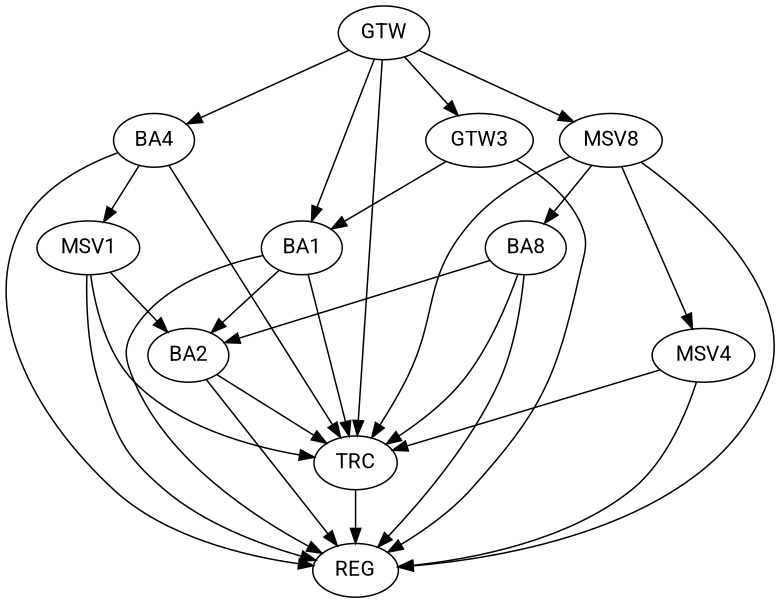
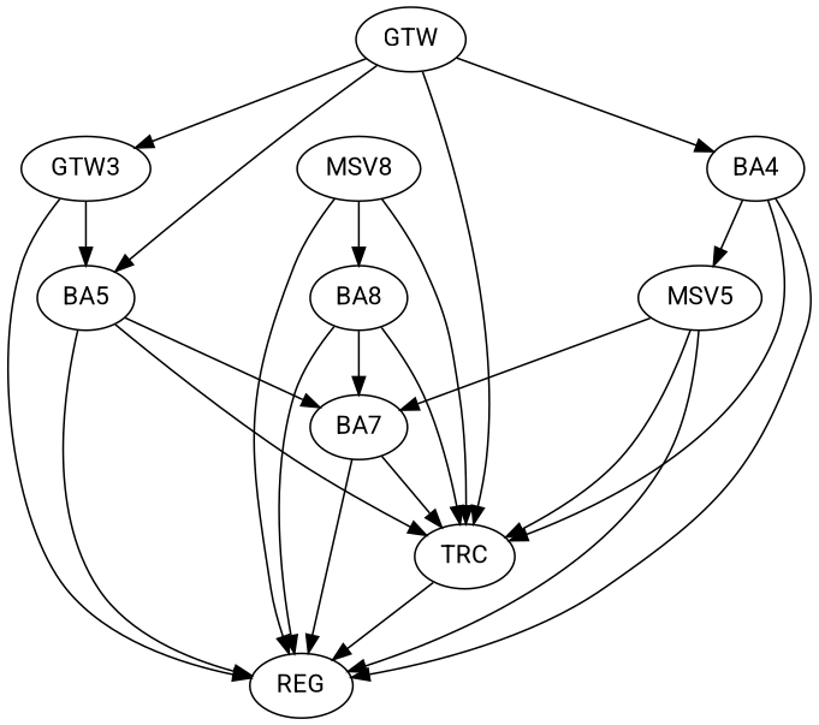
  strict digraph {
    fontname=Roboto
    node [fontname=Roboto]
    edge [fontname=Roboto]
-   n1 [label=BA2]
+   n1 [label=BA7]
    n2 [label=REG]
    n3 [label=TRC]
    n4 [label=BA8]
    n5 [label=BA4]
-   n6 [label=MSV1]
-   n7 [label=BA1]
+   n6 [label=MSV5]
+   n7 [label=BA5]
    n8 [label=GTW]
    n9 [label=MSV8]
    n10 [label=GTW3]
-   n11 [label=MSV4]
    n1 -> n2
    n1 -> n3
    n3 -> n2
    n4 -> n1
    n4 -> n2
    n4 -> n3
    n5 -> n2
    n5 -> n3
    n5 -> n6
    n6 -> n1
    n6 -> n2
    n6 -> n3
    n7 -> n1
    n7 -> n2
    n7 -> n3
    n8 -> n3
    n8 -> n5
    n8 -> n7
-   n8 -> n9
    n8 -> n10
    n9 -> n2
    n9 -> n3
    n9 -> n4
-   n9 -> n11
    n10 -> n2
    n10 -> n7
-   n11 -> n2
-   n11 -> n3
  }
